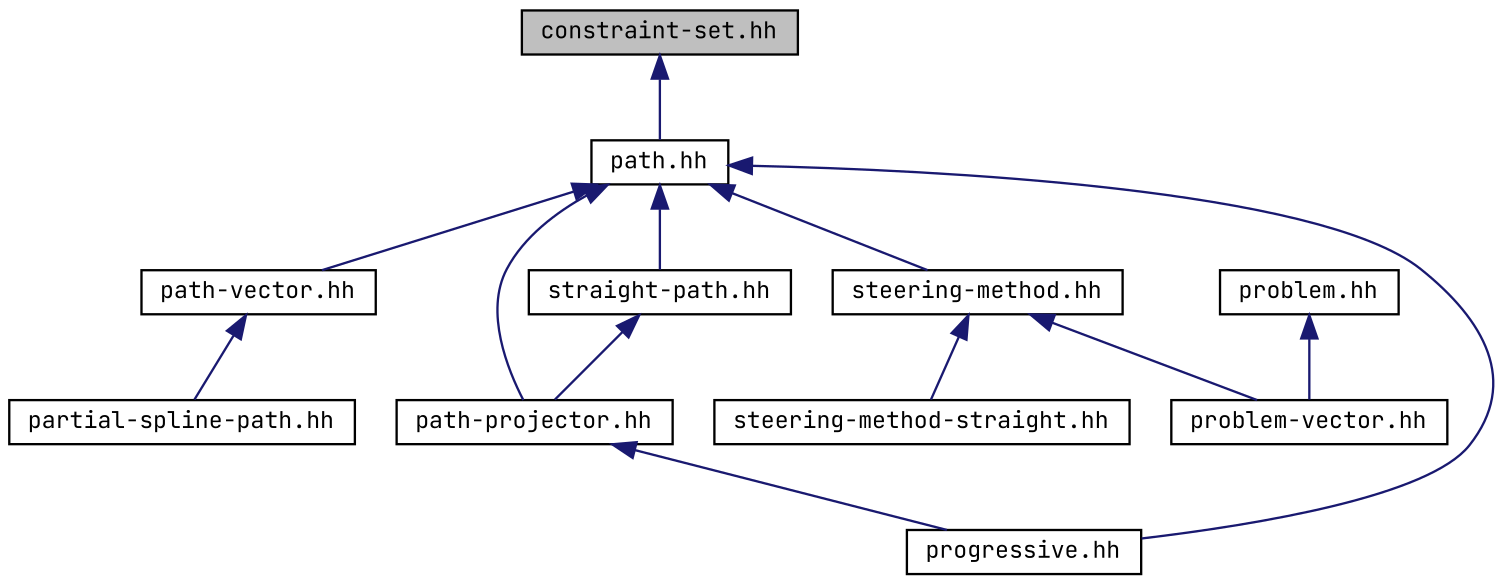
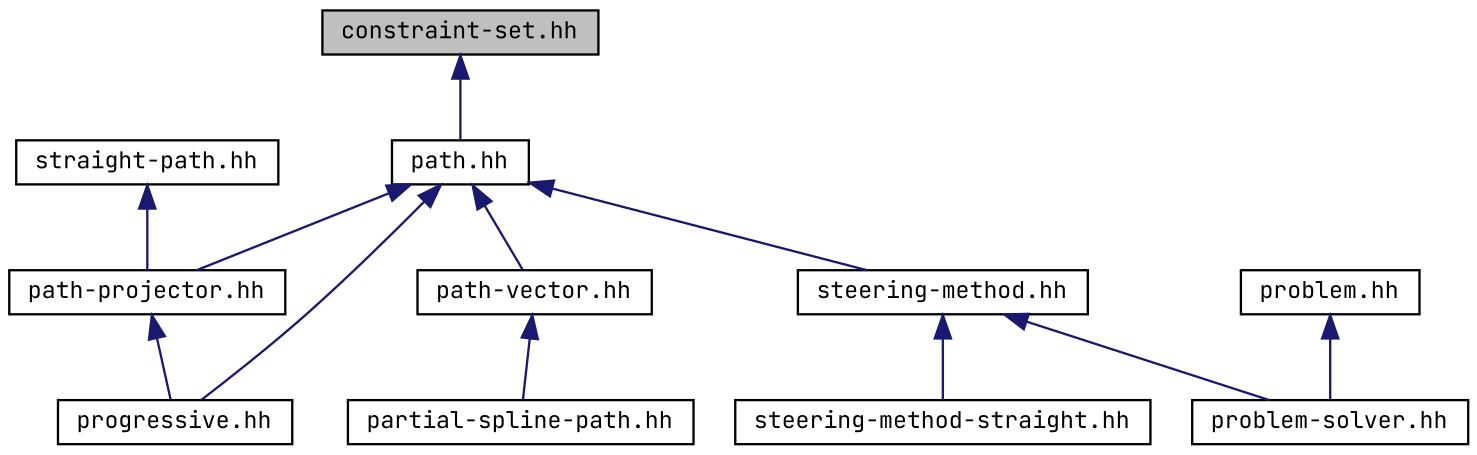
  digraph {
    fontname="JetBrains Mono"
    node [color=black fillcolor=white fontname="JetBrains Mono" fontsize=10 shape=record style=filled]
    edge [color=midnightblue dir=back fontname="JetBrains Mono" fontsize=10 labelfontname=Helvetica labelfontsize=10 style=solid]
    n1 [fillcolor=grey75 fontcolor=black height=0.2 label="constraint-set.hh" width=0.4]
    n2 [height=0.2 label="path.hh" width=0.4]
    n3 [height=0.2 label="path-vector.hh" width=0.4]
    n4 [height=0.2 label="path-projector.hh" width=0.4]
    n5 [height=0.2 label="straight-path.hh" width=0.4]
    n6 [height=0.2 label="steering-method.hh" width=0.4]
    n7 [height=0.2 label="progressive.hh" width=0.4]
    n8 [height=0.2 label="partial-spline-path.hh" width=0.4]
    n9 [height=0.2 label="steering-method-straight.hh" width=0.4]
-   n10 [height=0.2 label="problem-vector.hh" width=0.4]
+   n10 [height=0.2 label="problem-solver.hh" width=0.4]
    n11 [height=0.2 label="problem.hh" width=0.4]
    n1 -> n2
    n2 -> n3
    n2 -> n4
-   n2 -> n5
    n2 -> n6
    n2 -> n7
    n3 -> n8
    n4 -> n7
    n5 -> n4
    n6 -> n9
    n6 -> n10
    n11 -> n10
  }
